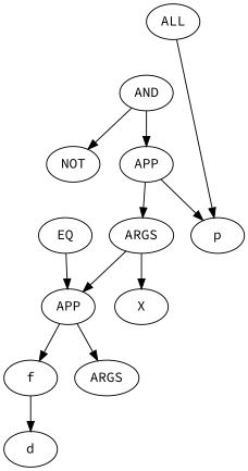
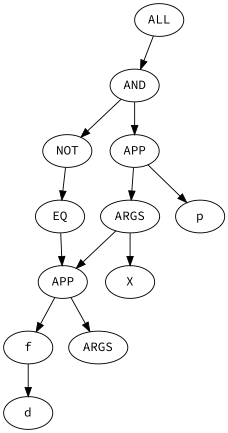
  digraph {
    fontname="Source Code Pro"
    node [fontname="Source Code Pro"]
    edge [fontname="Source Code Pro"]
    n1 [label=ALL]
    n2 [label=AND]
    n3 [label=X]
    n4 [label=APP]
    n5 [label=NOT]
    n6 [label=p]
    n7 [label=ARGS]
    n8 [label=EQ]
    n9 [label=APP]
    n10 [label=f]
    n11 [label=ARGS]
    n12 [label=d]
-   n1 -> n6
+   n1 -> n2
    n2 -> n4
    n2 -> n5
    n4 -> n6
    n4 -> n7
+   n5 -> n8
    n7 -> n3
    n7 -> n9
    n8 -> n9
    n9 -> n10
    n9 -> n11
    n10 -> n12
  }
